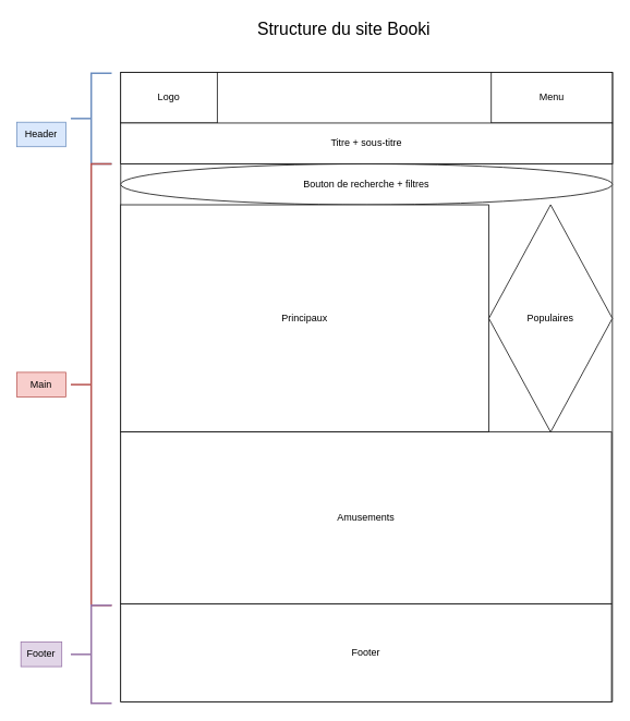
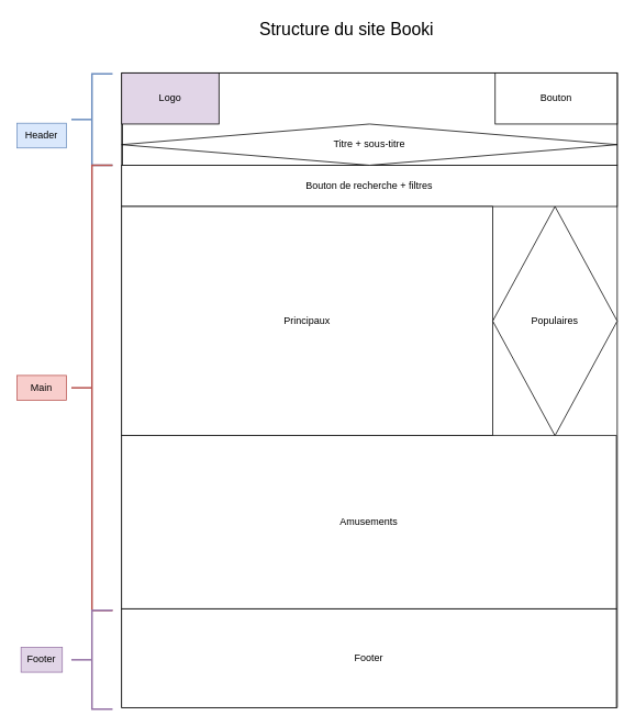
  <mxCell id="0" />
  <mxCell id="1" parent="0" />
  <mxCell id="2" value="" style="swimlane;startSize=0;" parent="1" vertex="1"><mxGeometry x="147" y="88" width="601" height="770" as="geometry" /></mxCell>
  <mxCell id="3" value="Footer" style="rounded=0;whiteSpace=wrap;html=1;" parent="2" vertex="1"><mxGeometry y="650" width="600" height="120" as="geometry" /></mxCell>
  <mxCell id="4" value="Main" style="text;html=1;strokeColor=none;fillColor=none;align=center;verticalAlign=middle;whiteSpace=wrap;rounded=0;" parent="2" vertex="1"><mxGeometry x="277" y="372" width="60" height="30" as="geometry" /></mxCell>
- <mxCell id="5" value="Bouton de recherche + filtres" style="ellipse;whiteSpace=wrap;html=1;" parent="2" vertex="1"><mxGeometry y="112" width="601" height="50" as="geometry" /></mxCell>
+ <mxCell id="5" value="Bouton de recherche + filtres" style="rounded=0;whiteSpace=wrap;html=1;" parent="2" vertex="1"><mxGeometry y="112" width="601" height="50" as="geometry" /></mxCell>
  <mxCell id="6" value="Principaux" style="rounded=0;whiteSpace=wrap;html=1;" parent="2" vertex="1"><mxGeometry y="162" width="450" height="278" as="geometry" /></mxCell>
  <mxCell id="7" value="Populaires" style="rhombus;whiteSpace=wrap;html=1;" parent="2" vertex="1"><mxGeometry x="450" y="162" width="151" height="278" as="geometry" /></mxCell>
  <mxCell id="8" value="Amusements" style="rounded=0;whiteSpace=wrap;html=1;" parent="2" vertex="1"><mxGeometry y="440" width="600" height="210" as="geometry" /></mxCell>
  <mxCell id="9" value="" style="rounded=0;whiteSpace=wrap;html=1;" parent="1" vertex="1"><mxGeometry x="148" y="88" width="600" height="112" as="geometry" /></mxCell>
- <mxCell id="10" value="Logo" style="rounded=0;whiteSpace=wrap;html=1;" parent="1" vertex="1"><mxGeometry x="147" y="88" width="118" height="62" as="geometry" /></mxCell>
- <mxCell id="11" value="Menu" style="rounded=0;whiteSpace=wrap;html=1;" parent="1" vertex="1"><mxGeometry x="600" y="88" width="148" height="62" as="geometry" /></mxCell>
- <mxCell id="12" value="Titre + sous-titre" style="rounded=0;whiteSpace=wrap;html=1;" parent="1" vertex="1"><mxGeometry x="147" y="150" width="601" height="50" as="geometry" /></mxCell>
+ <mxCell id="10" value="Logo" style="rounded=0;whiteSpace=wrap;html=1;fillColor=#e1d5e7;" parent="1" vertex="1"><mxGeometry x="147" y="88" width="118" height="62" as="geometry" /></mxCell>
+ <mxCell id="11" value="Bouton" style="rounded=0;whiteSpace=wrap;html=1;" parent="1" vertex="1"><mxGeometry x="600" y="88" width="148" height="62" as="geometry" /></mxCell>
+ <mxCell id="12" value="Titre + sous-titre" style="rhombus;whiteSpace=wrap;html=1;" parent="1" vertex="1"><mxGeometry x="147" y="150" width="601" height="50" as="geometry" /></mxCell>
  <mxCell id="13" value="" style="strokeWidth=2;html=1;shape=mxgraph.flowchart.annotation_2;align=left;labelPosition=right;pointerEvents=1;fillColor=#dae8fc;strokeColor=#6c8ebf;" parent="1" vertex="1"><mxGeometry x="86" y="89" width="50" height="111" as="geometry" /></mxCell>
  <mxCell id="14" value="Header" style="text;html=1;strokeColor=#6c8ebf;fillColor=#dae8fc;align=center;verticalAlign=middle;whiteSpace=wrap;rounded=0;" parent="1" vertex="1"><mxGeometry x="20" y="149" width="60" height="30" as="geometry" /></mxCell>
  <mxCell id="15" value="Main" style="text;html=1;strokeColor=#b85450;fillColor=#f8cecc;align=center;verticalAlign=middle;whiteSpace=wrap;rounded=0;" parent="1" vertex="1"><mxGeometry x="20" y="455" width="60" height="30" as="geometry" /></mxCell>
  <mxCell id="16" value="" style="strokeWidth=2;html=1;shape=mxgraph.flowchart.annotation_2;align=left;labelPosition=right;pointerEvents=1;fillColor=#f8cecc;strokeColor=#b85450;" parent="1" vertex="1"><mxGeometry x="86" y="200" width="50" height="540" as="geometry" /></mxCell>
  <mxCell id="17" value="" style="strokeWidth=2;html=1;shape=mxgraph.flowchart.annotation_2;align=left;labelPosition=right;pointerEvents=1;fillColor=#e1d5e7;strokeColor=#9673a6;" parent="1" vertex="1"><mxGeometry x="86" y="740" width="50" height="120" as="geometry" /></mxCell>
  <mxCell id="18" value="Footer" style="text;html=1;strokeColor=#9673a6;fillColor=#e1d5e7;align=center;verticalAlign=middle;whiteSpace=wrap;rounded=0;" parent="1" vertex="1"><mxGeometry x="25" y="785" width="50" height="30" as="geometry" /></mxCell>
  <mxCell id="19" value="Structure du site Booki" style="text;html=1;strokeColor=none;fillColor=none;align=center;verticalAlign=middle;whiteSpace=wrap;rounded=0;fontSize=21;" parent="1" vertex="1"><mxGeometry x="285.75" y="20" width="267.5" height="30" as="geometry" /></mxCell>
